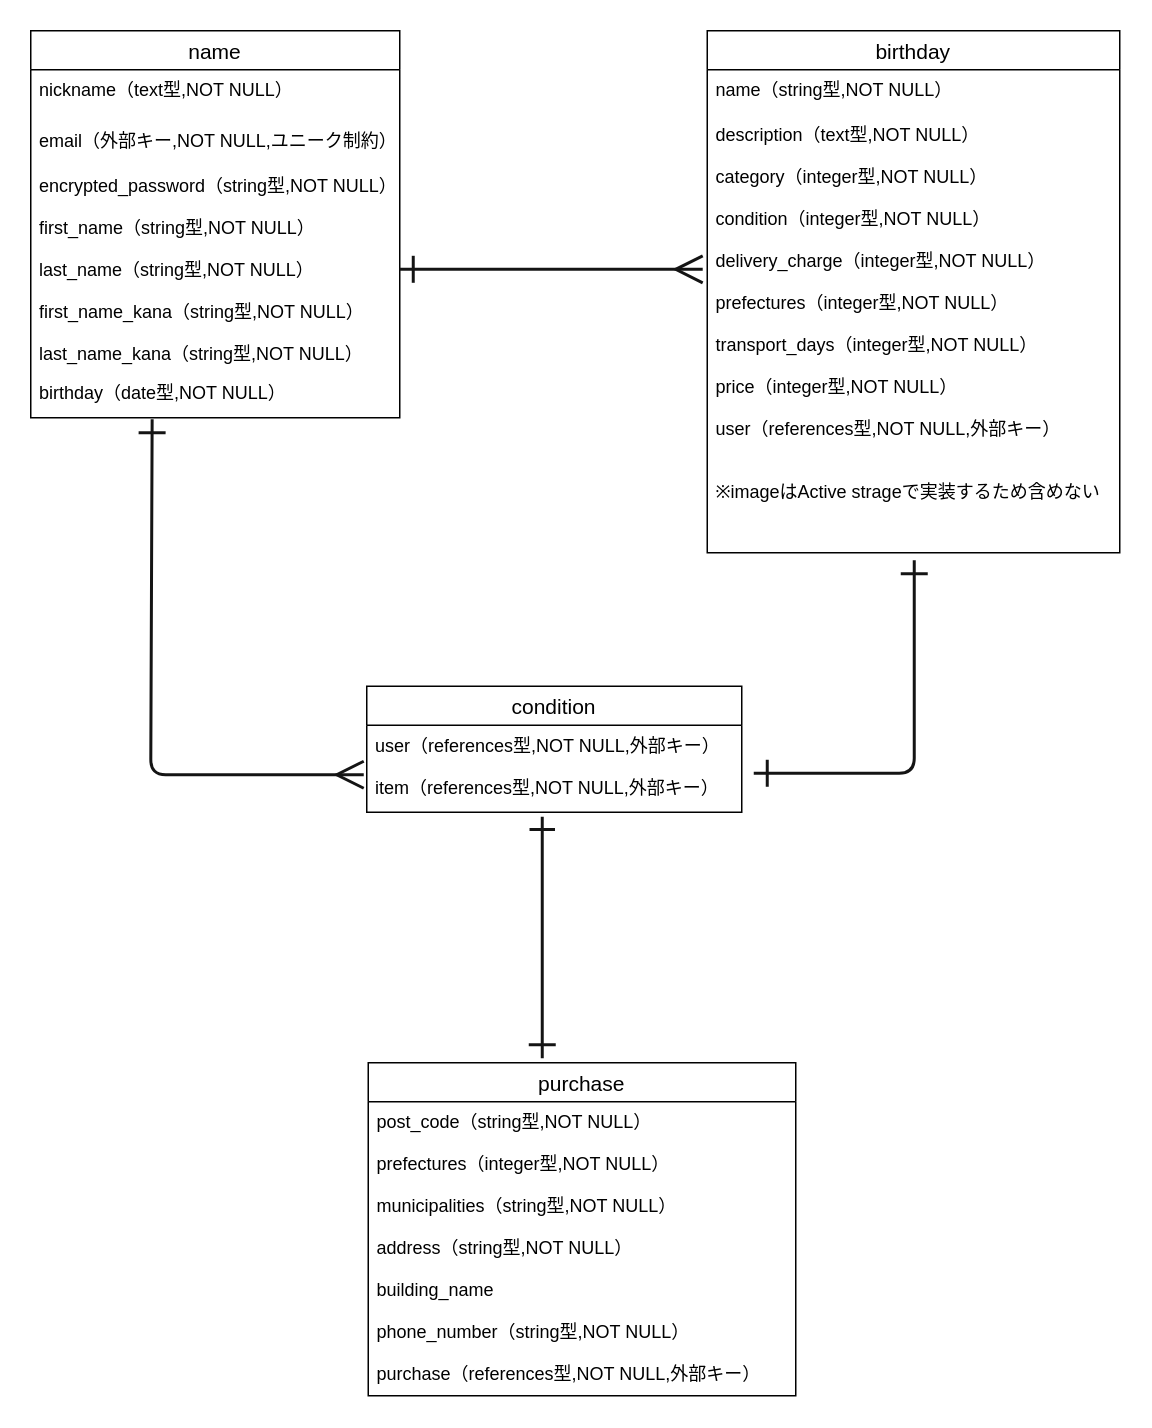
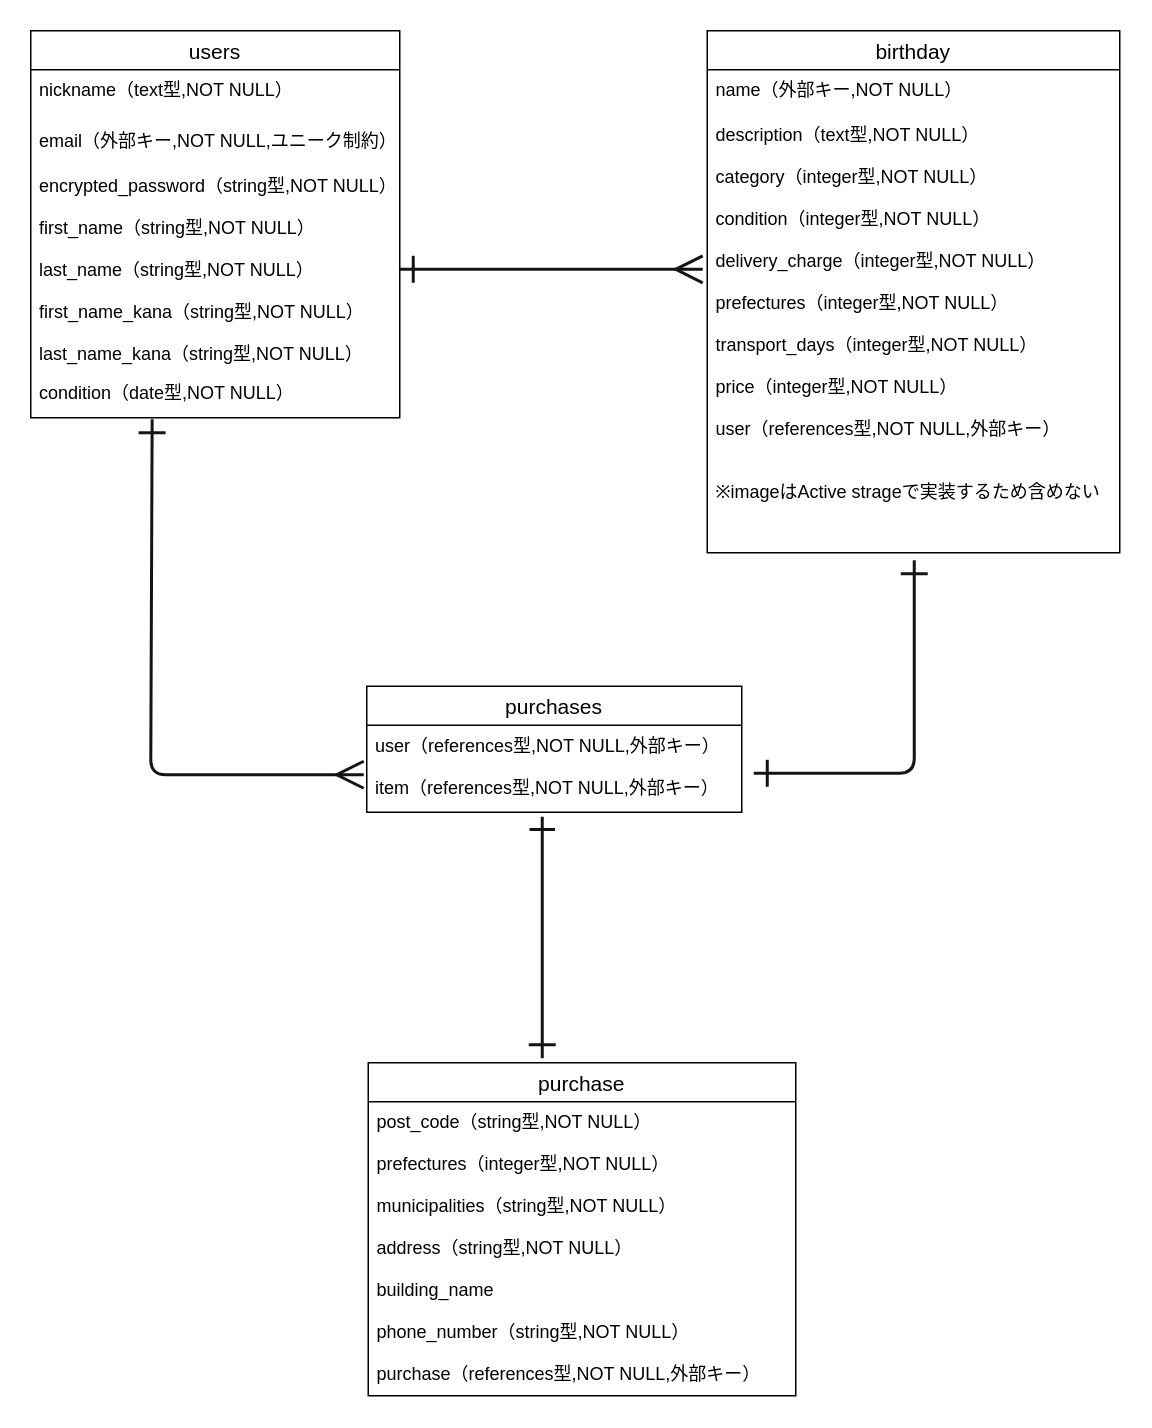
  <mxCell id="0" />
  <mxCell id="1" parent="0" />
  <mxCell id="2" value="birthday" style="swimlane;fontStyle=0;childLayout=stackLayout;horizontal=1;startSize=26;horizontalStack=0;resizeParent=1;resizeParentMax=0;resizeLast=0;collapsible=1;marginBottom=0;align=center;fontSize=14;" parent="1" vertex="1"><mxGeometry x="471" y="20" width="275" height="348" as="geometry" /></mxCell>
- <mxCell id="3" value="name（string型,NOT NULL）" style="text;strokeColor=none;fillColor=none;spacingLeft=4;spacingRight=4;overflow=hidden;rotatable=0;points=[[0,0.5],[1,0.5]];portConstraint=eastwest;fontSize=12;" parent="2" vertex="1"><mxGeometry y="26" width="275" height="30" as="geometry" /></mxCell>
+ <mxCell id="3" value="name（外部キー,NOT NULL）" style="text;strokeColor=none;fillColor=none;spacingLeft=4;spacingRight=4;overflow=hidden;rotatable=0;points=[[0,0.5],[1,0.5]];portConstraint=eastwest;fontSize=12;" parent="2" vertex="1"><mxGeometry y="26" width="275" height="30" as="geometry" /></mxCell>
  <mxCell id="4" value="description（text型,NOT NULL）&#10;&#10;category（integer型,NOT NULL）&#10;&#10;condition（integer型,NOT NULL）&#10;&#10;delivery_charge（integer型,NOT NULL）&#10;&#10;prefectures（integer型,NOT NULL）&#10;&#10;transport_days（integer型,NOT NULL）&#10;&#10;price（integer型,NOT NULL）&#10;&#10;user（references型,NOT NULL,外部キー）&#10;&#10;&#10;※imageはActive strageで実装するため含めない" style="text;strokeColor=none;fillColor=none;spacingLeft=4;spacingRight=4;overflow=hidden;rotatable=0;points=[[0,0.5],[1,0.5]];portConstraint=eastwest;fontSize=12;" parent="2" vertex="1"><mxGeometry y="56" width="275" height="292" as="geometry" /></mxCell>
- <mxCell id="5" value="name" style="swimlane;fontStyle=0;childLayout=stackLayout;horizontal=1;startSize=26;horizontalStack=0;resizeParent=1;resizeParentMax=0;resizeLast=0;collapsible=1;marginBottom=0;align=center;fontSize=14;" parent="1" vertex="1"><mxGeometry x="20" y="20" width="246" height="258" as="geometry" /></mxCell>
+ <mxCell id="5" value="users" style="swimlane;fontStyle=0;childLayout=stackLayout;horizontal=1;startSize=26;horizontalStack=0;resizeParent=1;resizeParentMax=0;resizeLast=0;collapsible=1;marginBottom=0;align=center;fontSize=14;" parent="1" vertex="1"><mxGeometry x="20" y="20" width="246" height="258" as="geometry" /></mxCell>
  <mxCell id="6" value="nickname（text型,NOT NULL）&#10;" style="text;strokeColor=none;fillColor=none;spacingLeft=4;spacingRight=4;overflow=hidden;rotatable=0;points=[[0,0.5],[1,0.5]];portConstraint=eastwest;fontSize=12;" parent="5" vertex="1"><mxGeometry y="26" width="246" height="34" as="geometry" /></mxCell>
  <mxCell id="7" value="email（外部キー,NOT NULL,ユニーク制約）" style="text;strokeColor=none;fillColor=none;spacingLeft=4;spacingRight=4;overflow=hidden;rotatable=0;points=[[0,0.5],[1,0.5]];portConstraint=eastwest;fontSize=12;" parent="5" vertex="1"><mxGeometry y="60" width="246" height="30" as="geometry" /></mxCell>
  <mxCell id="8" value="encrypted_password（string型,NOT NULL）&#10;&#10;first_name（string型,NOT NULL）&#10;&#10;last_name（string型,NOT NULL）&#10;&#10;first_name_kana（string型,NOT NULL）&#10;&#10;last_name_kana（string型,NOT NULL）&#10;" style="text;strokeColor=none;fillColor=none;spacingLeft=4;spacingRight=4;overflow=hidden;rotatable=0;points=[[0,0.5],[1,0.5]];portConstraint=eastwest;fontSize=12;" parent="5" vertex="1"><mxGeometry y="90" width="246" height="138" as="geometry" /></mxCell>
- <mxCell id="9" value="birthday（date型,NOT NULL）" style="text;strokeColor=none;fillColor=none;spacingLeft=4;spacingRight=4;overflow=hidden;rotatable=0;points=[[0,0.5],[1,0.5]];portConstraint=eastwest;fontSize=12;" parent="5" vertex="1"><mxGeometry y="228" width="246" height="30" as="geometry" /></mxCell>
+ <mxCell id="9" value="condition（date型,NOT NULL）" style="text;strokeColor=none;fillColor=none;spacingLeft=4;spacingRight=4;overflow=hidden;rotatable=0;points=[[0,0.5],[1,0.5]];portConstraint=eastwest;fontSize=12;" parent="5" vertex="1"><mxGeometry y="228" width="246" height="30" as="geometry" /></mxCell>
  <mxCell id="10" style="edgeStyle=none;html=1;endArrow=ERmany;endFill=0;strokeWidth=2;targetPerimeterSpacing=0;endSize=15;startArrow=ERone;startFill=0;startSize=15;entryX=-0.011;entryY=0.353;entryDx=0;entryDy=0;entryPerimeter=0;strokeColor=#141414;" parent="1" source="8" target="4" edge="1"><mxGeometry relative="1" as="geometry"><mxPoint x="470" y="144" as="targetPoint" /></mxGeometry></mxCell>
- <mxCell id="11" value="condition" style="swimlane;fontStyle=0;childLayout=stackLayout;horizontal=1;startSize=26;horizontalStack=0;resizeParent=1;resizeParentMax=0;resizeLast=0;collapsible=1;marginBottom=0;align=center;fontSize=14;" parent="1" vertex="1"><mxGeometry x="244" y="457" width="250" height="84" as="geometry" /></mxCell>
+ <mxCell id="11" value="purchases" style="swimlane;fontStyle=0;childLayout=stackLayout;horizontal=1;startSize=26;horizontalStack=0;resizeParent=1;resizeParentMax=0;resizeLast=0;collapsible=1;marginBottom=0;align=center;fontSize=14;" parent="1" vertex="1"><mxGeometry x="244" y="457" width="250" height="84" as="geometry" /></mxCell>
  <mxCell id="12" value="user（references型,NOT NULL,外部キー）&#10;&#10;item（references型,NOT NULL,外部キー）" style="text;strokeColor=none;fillColor=none;spacingLeft=4;spacingRight=4;overflow=hidden;rotatable=0;points=[[0,0.5],[1,0.5]];portConstraint=eastwest;fontSize=12;" parent="11" vertex="1"><mxGeometry y="26" width="250" height="58" as="geometry" /></mxCell>
  <mxCell id="13" style="edgeStyle=none;html=1;endArrow=ERone;endFill=0;endSize=14;targetPerimeterSpacing=0;strokeWidth=2;startArrow=ERone;startFill=0;startSize=15;strokeColor=#141414;" parent="1" edge="1"><mxGeometry relative="1" as="geometry"><mxPoint x="361" y="544" as="targetPoint" /><mxPoint x="361" y="705" as="sourcePoint" /></mxGeometry></mxCell>
  <mxCell id="14" value="purchase" style="swimlane;fontStyle=0;childLayout=stackLayout;horizontal=1;startSize=26;horizontalStack=0;resizeParent=1;resizeParentMax=0;resizeLast=0;collapsible=1;marginBottom=0;align=center;fontSize=14;" parent="1" vertex="1"><mxGeometry x="245" y="708" width="285" height="222" as="geometry" /></mxCell>
  <mxCell id="15" value="post_code（string型,NOT NULL）&#10;&#10;prefectures（integer型,NOT NULL）&#10;&#10;municipalities（string型,NOT NULL）&#10;&#10;address（string型,NOT NULL）&#10;&#10;building_name&#10;&#10;phone_number（string型,NOT NULL）&#10;&#10;purchase（references型,NOT NULL,外部キー）" style="text;strokeColor=none;fillColor=none;spacingLeft=4;spacingRight=4;overflow=hidden;rotatable=0;points=[[0,0.5],[1,0.5]];portConstraint=eastwest;fontSize=12;" parent="14" vertex="1"><mxGeometry y="26" width="285" height="196" as="geometry" /></mxCell>
  <mxCell id="16" style="edgeStyle=none;html=1;startArrow=ERone;startFill=0;endArrow=ERmany;endFill=0;startSize=15;endSize=15;targetPerimeterSpacing=0;strokeWidth=2;strokeColor=#141414;exitX=0.329;exitY=1.033;exitDx=0;exitDy=0;exitPerimeter=0;" parent="1" source="9" edge="1"><mxGeometry relative="1" as="geometry"><mxPoint x="242" y="516" as="targetPoint" /><Array as="points"><mxPoint x="100" y="516" /><mxPoint x="242" y="516" /></Array><mxPoint x="100" y="276" as="sourcePoint" /></mxGeometry></mxCell>
  <mxCell id="17" style="edgeStyle=none;html=1;exitX=1.032;exitY=0.067;exitDx=0;exitDy=0;startArrow=ERone;startFill=0;endArrow=ERone;endFill=0;startSize=15;endSize=15;targetPerimeterSpacing=0;strokeWidth=2;exitPerimeter=0;strokeColor=#141414;" parent="1" edge="1"><mxGeometry relative="1" as="geometry"><mxPoint x="609" y="373" as="targetPoint" /><Array as="points"><mxPoint x="609" y="515" /></Array><mxPoint x="502" y="515.01" as="sourcePoint" /></mxGeometry></mxCell>
